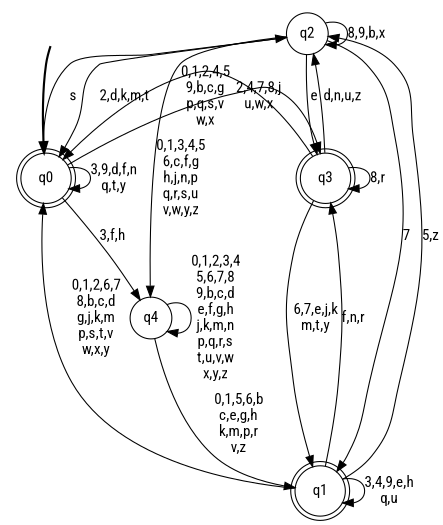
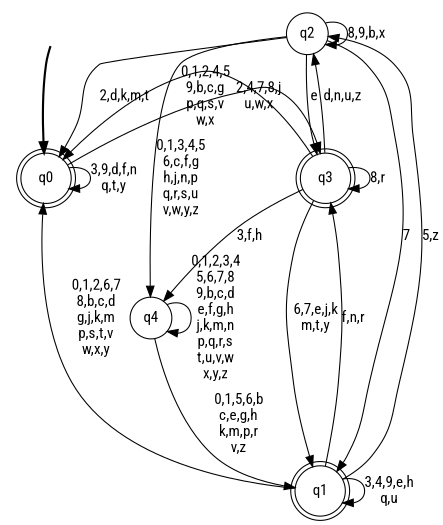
  digraph {
    fontname="Roboto Condensed"
    rankdir=TB
    node [fontname="Roboto Condensed" shape=doublecircle style="rounded,filled" color=black fillcolor=white]
    edge [fontname="Roboto Condensed"]
    __start0 [height=0 shape=none style=invis width=0 color="" fillcolor=""]
    n2 [label=q0]
    n3 [label=q2 shape=circle style=filled]
    n4 [label=q3]
    n5 [label=q1]
    n6 [label=q4 shape=circle style=filled]
    subgraph cluster_1 {
      nodesep=0.15
      ranksep=0.15
      style=invis
      __start0
      n2
    }
    __start0 -> n2 [penwidth=2]
    n2 -> n2 [label="3,9,d,f,n\nq,t,y"]
-   n2 -> n3 [label=s]
    n2 -> n4 [label="2,4,7,8,j\nu,w,x"]
    n3 -> n2 [label="2,d,k,m,t"]
    n3 -> n3 [label="8,9,b,x"]
    n3 -> n4 [label=e]
    n3 -> n5 [label=7]
    n3 -> n6 [label="0,1,3,4,5\n6,c,f,g\nh,j,n,p\nq,r,s,u\nv,w,y,z"]
    n4 -> n2 [label="0,1,2,4,5\n9,b,c,g\np,q,s,v\nw,x"]
    n4 -> n3 [label="d,n,u,z"]
    n4 -> n4 [label="8,r"]
    n4 -> n5 [label="6,7,e,j,k\nm,t,y"]
-   n2 -> n6 [label="3,f,h"]
+   n4 -> n6 [label="3,f,h"]
    n5 -> n2 [label="0,1,2,6,7\n8,b,c,d\ng,j,k,m\np,s,t,v\nw,x,y"]
    n5 -> n3 [label="5,z"]
    n5 -> n4 [label="f,n,r"]
    n5 -> n5 [label="3,4,9,e,h\nq,u"]
    n6 -> n5 [label="0,1,5,6,b\nc,e,g,h\nk,m,p,r\nv,z"]
    n6 -> n6 [label="0,1,2,3,4\n5,6,7,8\n9,b,c,d\ne,f,g,h\nj,k,m,n\np,q,r,s\nt,u,v,w\nx,y,z"]
  }
